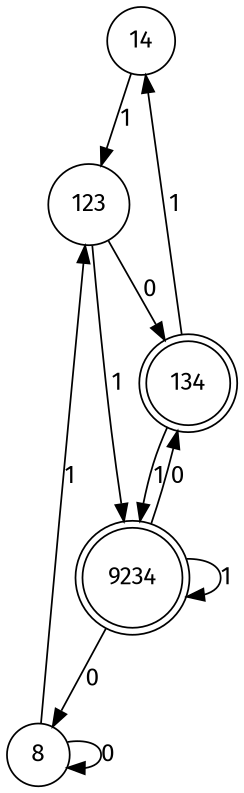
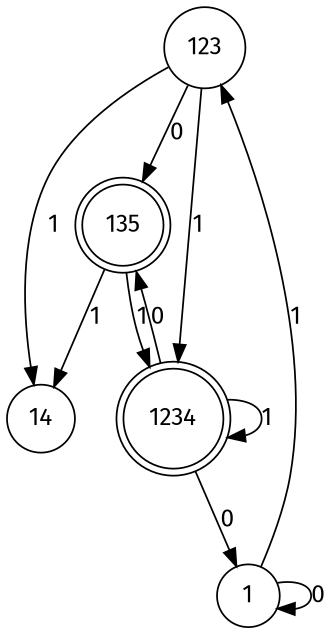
  digraph {
    fontname="Fira Sans"
    rankdir=TB
    node [fontname="Fira Sans" shape=circle]
    edge [fontname="Fira Sans"]
    14
    123
-   1 [label=8]
-   134 [shape=doublecircle]
-   1234 [shape=doublecircle label=9234]
-   14 -> 123 [label=1]
+   1
+   134 [shape=doublecircle label=135]
+   1234 [shape=doublecircle]
+   123 -> 14 [label=1]
    123 -> 134 [label=0]
    123 -> 1234 [label=1]
    1 -> 123 [label=1]
    1 -> 1 [label=0]
    134 -> 14 [label=1]
    134 -> 1234 [label=1]
    1234 -> 1 [label=0]
    1234 -> 134 [label=0]
    1234 -> 1234 [label=1]
  }
